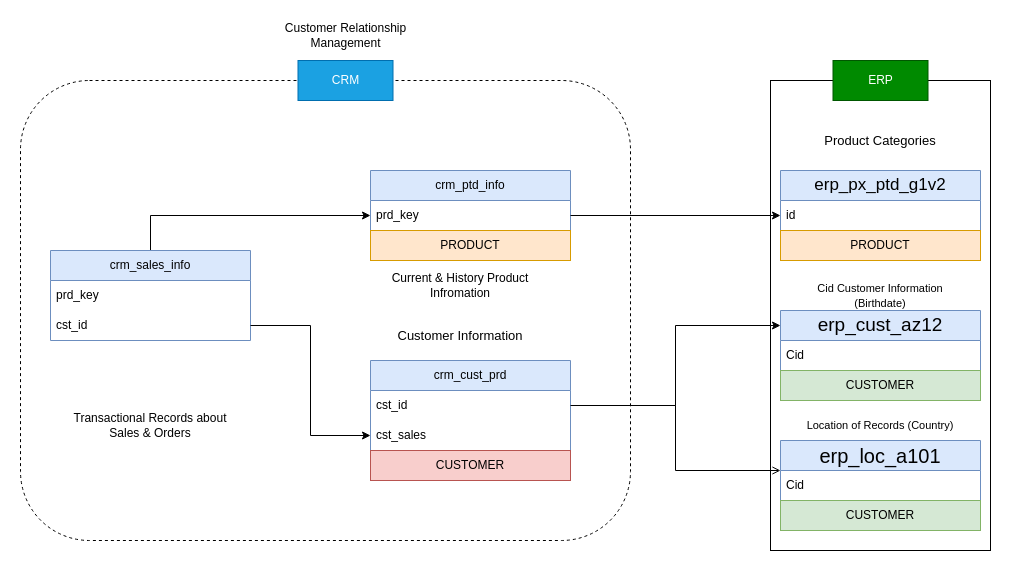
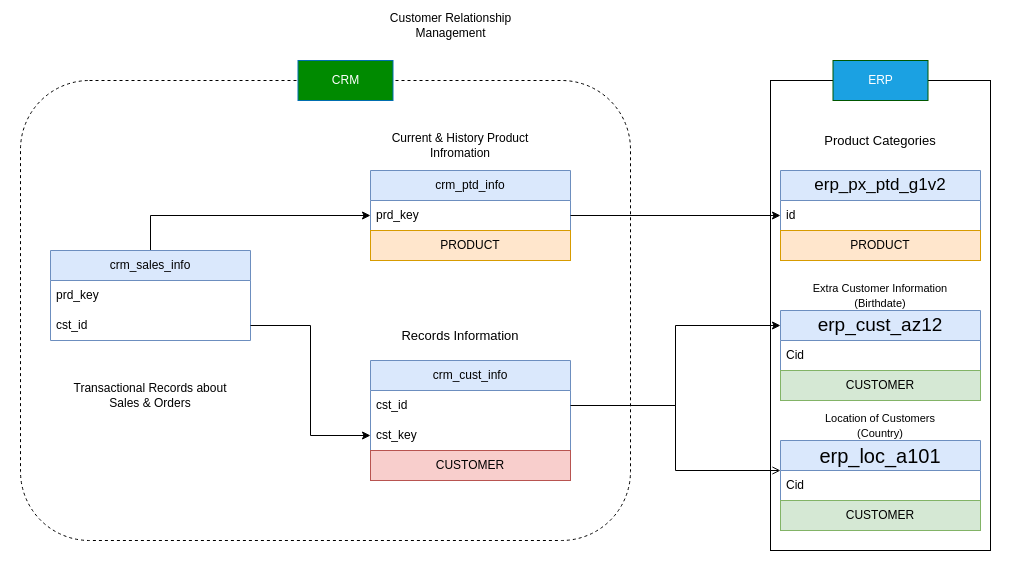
  <mxCell id="0" />
  <mxCell id="1" parent="0" />
  <mxCell id="2" value="" style="rounded=1;whiteSpace=wrap;html=1;fillColor=none;dashed=1;" vertex="1" parent="1"><mxGeometry x="20" y="80" width="610" height="460" as="geometry" /></mxCell>
  <mxCell id="3" style="edgeStyle=orthogonalEdgeStyle;rounded=0;orthogonalLoop=1;jettySize=auto;html=1;endArrow=open;" edge="1" parent="1" source="4" target="29"><mxGeometry relative="1" as="geometry" /></mxCell>
- <mxCell id="4" value="crm_cust_prd" style="swimlane;fontStyle=0;childLayout=stackLayout;horizontal=1;startSize=30;horizontalStack=0;resizeParent=1;resizeParentMax=0;resizeLast=0;collapsible=1;marginBottom=0;whiteSpace=wrap;html=1;fillColor=#dae8fc;strokeColor=#6c8ebf;" parent="1" vertex="1"><mxGeometry x="370" y="360" width="200" height="90" as="geometry" /></mxCell>
+ <mxCell id="4" value="crm_cust_info" style="swimlane;fontStyle=0;childLayout=stackLayout;horizontal=1;startSize=30;horizontalStack=0;resizeParent=1;resizeParentMax=0;resizeLast=0;collapsible=1;marginBottom=0;whiteSpace=wrap;html=1;fillColor=#dae8fc;strokeColor=#6c8ebf;" parent="1" vertex="1"><mxGeometry x="370" y="360" width="200" height="90" as="geometry" /></mxCell>
  <mxCell id="5" value="cst_id" style="text;strokeColor=none;fillColor=none;align=left;verticalAlign=middle;spacingLeft=4;spacingRight=4;overflow=hidden;points=[[0,0.5],[1,0.5]];portConstraint=eastwest;rotatable=0;whiteSpace=wrap;html=1;" parent="4" vertex="1"><mxGeometry y="30" width="200" height="30" as="geometry" /></mxCell>
- <mxCell id="6" value="cst_sales" style="text;strokeColor=none;fillColor=none;align=left;verticalAlign=middle;spacingLeft=4;spacingRight=4;overflow=hidden;points=[[0,0.5],[1,0.5]];portConstraint=eastwest;rotatable=0;whiteSpace=wrap;html=1;" parent="4" vertex="1"><mxGeometry y="60" width="200" height="30" as="geometry" /></mxCell>
+ <mxCell id="6" value="cst_key" style="text;strokeColor=none;fillColor=none;align=left;verticalAlign=middle;spacingLeft=4;spacingRight=4;overflow=hidden;points=[[0,0.5],[1,0.5]];portConstraint=eastwest;rotatable=0;whiteSpace=wrap;html=1;" parent="4" vertex="1"><mxGeometry y="60" width="200" height="30" as="geometry" /></mxCell>
  <mxCell id="7" value="CUSTOMER" style="rounded=0;whiteSpace=wrap;html=1;fillColor=#f8cecc;strokeColor=#b85450;" parent="1" vertex="1"><mxGeometry x="370" y="450" width="200" height="30" as="geometry" /></mxCell>
  <mxCell id="8" value="crm_ptd_info" style="swimlane;fontStyle=0;childLayout=stackLayout;horizontal=1;startSize=30;horizontalStack=0;resizeParent=1;resizeParentMax=0;resizeLast=0;collapsible=1;marginBottom=0;whiteSpace=wrap;html=1;fillColor=#dae8fc;strokeColor=#6c8ebf;" parent="1" vertex="1"><mxGeometry x="370" y="170" width="200" height="60" as="geometry" /></mxCell>
  <mxCell id="9" value="prd_key" style="text;strokeColor=none;fillColor=none;align=left;verticalAlign=middle;spacingLeft=4;spacingRight=4;overflow=hidden;points=[[0,0.5],[1,0.5]];portConstraint=eastwest;rotatable=0;whiteSpace=wrap;html=1;" parent="8" vertex="1"><mxGeometry y="30" width="200" height="30" as="geometry" /></mxCell>
  <mxCell id="10" value="PRODUCT" style="rounded=0;whiteSpace=wrap;html=1;fillColor=#ffe6cc;strokeColor=#d79b00;" parent="1" vertex="1"><mxGeometry x="370" y="230" width="200" height="30" as="geometry" /></mxCell>
  <mxCell id="11" style="edgeStyle=orthogonalEdgeStyle;rounded=0;orthogonalLoop=1;jettySize=auto;html=1;" edge="1" parent="1" source="12" target="9"><mxGeometry relative="1" as="geometry" /></mxCell>
  <mxCell id="12" value="crm_sales_info" style="swimlane;fontStyle=0;childLayout=stackLayout;horizontal=1;startSize=30;horizontalStack=0;resizeParent=1;resizeParentMax=0;resizeLast=0;collapsible=1;marginBottom=0;whiteSpace=wrap;html=1;fillColor=#dae8fc;strokeColor=#6c8ebf;" parent="1" vertex="1"><mxGeometry x="50" y="250" width="200" height="90" as="geometry" /></mxCell>
  <mxCell id="13" style="edgeStyle=none;html=1;" parent="12" source="14" target="12" edge="1"><mxGeometry relative="1" as="geometry" /></mxCell>
  <mxCell id="14" value="prd_key" style="text;strokeColor=none;fillColor=none;align=left;verticalAlign=middle;spacingLeft=4;spacingRight=4;overflow=hidden;points=[[0,0.5],[1,0.5]];portConstraint=eastwest;rotatable=0;whiteSpace=wrap;html=1;" parent="12" vertex="1"><mxGeometry y="30" width="200" height="30" as="geometry" /></mxCell>
  <mxCell id="15" value="cst_id" style="text;strokeColor=none;fillColor=none;align=left;verticalAlign=middle;spacingLeft=4;spacingRight=4;overflow=hidden;points=[[0,0.5],[1,0.5]];portConstraint=eastwest;rotatable=0;whiteSpace=wrap;html=1;" parent="12" vertex="1"><mxGeometry y="60" width="200" height="30" as="geometry" /></mxCell>
  <mxCell id="16" style="edgeStyle=orthogonalEdgeStyle;rounded=0;orthogonalLoop=1;jettySize=auto;html=1;" edge="1" parent="1" source="15" target="6"><mxGeometry relative="1" as="geometry" /></mxCell>
- <mxCell id="17" value="CRM" style="rounded=0;whiteSpace=wrap;html=1;fillColor=#1ba1e2;fontColor=#ffffff;strokeColor=#006EAF;" vertex="1" parent="1"><mxGeometry x="297.5" y="60" width="95" height="40" as="geometry" /></mxCell>
+ <mxCell id="17" value="CRM" style="rounded=0;whiteSpace=wrap;html=1;fillColor=#008a00;fontColor=#ffffff;strokeColor=#006EAF;" vertex="1" parent="1"><mxGeometry x="297.5" y="60" width="95" height="40" as="geometry" /></mxCell>
  <mxCell id="18" value="" style="rounded=0;whiteSpace=wrap;html=1;fillColor=none;" vertex="1" parent="1"><mxGeometry x="770" y="80" width="220" height="470" as="geometry" /></mxCell>
- <mxCell id="19" value="&lt;font&gt;Transactional Records about Sales &amp;amp; Orders&lt;/font&gt;" style="text;html=1;align=center;verticalAlign=middle;whiteSpace=wrap;rounded=0;" vertex="1" parent="1"><mxGeometry x="70" y="410" width="160" height="30" as="geometry" /></mxCell>
- <mxCell id="20" value="&lt;font&gt;Current &amp;amp; History Product Infromation&lt;/font&gt;" style="text;html=1;align=center;verticalAlign=middle;whiteSpace=wrap;rounded=0;" vertex="1" parent="1"><mxGeometry x="380" y="270" width="160" height="30" as="geometry" /></mxCell>
- <mxCell id="21" value="&lt;font style=&quot;font-size: 13px;&quot;&gt;Customer Information&lt;/font&gt;" style="text;html=1;align=center;verticalAlign=middle;whiteSpace=wrap;rounded=0;" vertex="1" parent="1"><mxGeometry x="380" y="320" width="160" height="30" as="geometry" /></mxCell>
+ <mxCell id="19" value="&lt;font&gt;Transactional Records about Sales &amp;amp; Orders&lt;/font&gt;" style="text;html=1;align=center;verticalAlign=middle;whiteSpace=wrap;rounded=0;" vertex="1" parent="1"><mxGeometry x="70" y="380" width="160" height="30" as="geometry" /></mxCell>
+ <mxCell id="20" value="&lt;font&gt;Current &amp;amp; History Product Infromation&lt;/font&gt;" style="text;html=1;align=center;verticalAlign=middle;whiteSpace=wrap;rounded=0;" vertex="1" parent="1"><mxGeometry x="380" y="130" width="160" height="30" as="geometry" /></mxCell>
+ <mxCell id="21" value="&lt;font style=&quot;font-size: 13px;&quot;&gt;Records Information&lt;/font&gt;" style="text;html=1;align=center;verticalAlign=middle;whiteSpace=wrap;rounded=0;" vertex="1" parent="1"><mxGeometry x="380" y="320" width="160" height="30" as="geometry" /></mxCell>
  <mxCell id="22" value="&lt;font style=&quot;font-size: 17px;&quot;&gt;erp_px_ptd_g1v2&lt;/font&gt;" style="swimlane;fontStyle=0;childLayout=stackLayout;horizontal=1;startSize=30;horizontalStack=0;resizeParent=1;resizeParentMax=0;resizeLast=0;collapsible=1;marginBottom=0;whiteSpace=wrap;html=1;fillColor=#dae8fc;strokeColor=#6c8ebf;" vertex="1" parent="1"><mxGeometry x="780" y="170" width="200" height="60" as="geometry" /></mxCell>
  <mxCell id="23" value="id" style="text;strokeColor=none;fillColor=none;align=left;verticalAlign=middle;spacingLeft=4;spacingRight=4;overflow=hidden;points=[[0,0.5],[1,0.5]];portConstraint=eastwest;rotatable=0;whiteSpace=wrap;html=1;" vertex="1" parent="22"><mxGeometry y="30" width="200" height="30" as="geometry" /></mxCell>
  <mxCell id="24" value="PRODUCT" style="rounded=0;whiteSpace=wrap;html=1;fillColor=#ffe6cc;strokeColor=#d79b00;" vertex="1" parent="1"><mxGeometry x="780" y="230" width="200" height="30" as="geometry" /></mxCell>
  <mxCell id="25" value="&lt;font style=&quot;font-size: 13px;&quot;&gt;Product Categories&lt;/font&gt;" style="text;html=1;align=center;verticalAlign=middle;whiteSpace=wrap;rounded=0;" vertex="1" parent="1"><mxGeometry x="800" y="125" width="160" height="30" as="geometry" /></mxCell>
  <mxCell id="26" value="&lt;font style=&quot;font-size: 19px;&quot;&gt;erp_cust_az12&lt;/font&gt;" style="swimlane;fontStyle=0;childLayout=stackLayout;horizontal=1;startSize=30;horizontalStack=0;resizeParent=1;resizeParentMax=0;resizeLast=0;collapsible=1;marginBottom=0;whiteSpace=wrap;html=1;fillColor=#dae8fc;strokeColor=#6c8ebf;" vertex="1" parent="1"><mxGeometry x="780" y="310" width="200" height="60" as="geometry" /></mxCell>
  <mxCell id="27" value="Cid" style="text;strokeColor=none;fillColor=none;align=left;verticalAlign=middle;spacingLeft=4;spacingRight=4;overflow=hidden;points=[[0,0.5],[1,0.5]];portConstraint=eastwest;rotatable=0;whiteSpace=wrap;html=1;" vertex="1" parent="26"><mxGeometry y="30" width="200" height="30" as="geometry" /></mxCell>
  <mxCell id="28" value="CUSTOMER" style="rounded=0;whiteSpace=wrap;html=1;fillColor=#d5e8d4;strokeColor=#82b366;" vertex="1" parent="1"><mxGeometry x="780" y="370" width="200" height="30" as="geometry" /></mxCell>
  <mxCell id="29" value="&lt;font style=&quot;font-size: 20px;&quot;&gt;erp_loc_a101&lt;/font&gt;" style="swimlane;fontStyle=0;childLayout=stackLayout;horizontal=1;startSize=30;horizontalStack=0;resizeParent=1;resizeParentMax=0;resizeLast=0;collapsible=1;marginBottom=0;whiteSpace=wrap;html=1;fillColor=#dae8fc;strokeColor=#6c8ebf;" vertex="1" parent="1"><mxGeometry x="780" y="440" width="200" height="60" as="geometry" /></mxCell>
  <mxCell id="30" value="Cid" style="text;strokeColor=none;fillColor=none;align=left;verticalAlign=middle;spacingLeft=4;spacingRight=4;overflow=hidden;points=[[0,0.5],[1,0.5]];portConstraint=eastwest;rotatable=0;whiteSpace=wrap;html=1;" vertex="1" parent="29"><mxGeometry y="30" width="200" height="30" as="geometry" /></mxCell>
  <mxCell id="31" value="CUSTOMER" style="rounded=0;whiteSpace=wrap;html=1;fillColor=#d5e8d4;strokeColor=#82b366;" vertex="1" parent="1"><mxGeometry x="780" y="500" width="200" height="30" as="geometry" /></mxCell>
- <mxCell id="32" value="&lt;font style=&quot;font-size: 11px;&quot;&gt;Cid Customer Information (Birthdate)&lt;/font&gt;" style="text;html=1;align=center;verticalAlign=middle;whiteSpace=wrap;rounded=0;" vertex="1" parent="1"><mxGeometry x="800" y="280" width="160" height="30" as="geometry" /></mxCell>
- <mxCell id="33" value="&lt;font style=&quot;font-size: 11px;&quot;&gt;Location of Records (Country)&lt;/font&gt;" style="text;html=1;align=center;verticalAlign=middle;whiteSpace=wrap;rounded=0;" vertex="1" parent="1"><mxGeometry x="800" y="410" width="160" height="30" as="geometry" /></mxCell>
+ <mxCell id="32" value="&lt;font style=&quot;font-size: 11px;&quot;&gt;Extra Customer Information (Birthdate)&lt;/font&gt;" style="text;html=1;align=center;verticalAlign=middle;whiteSpace=wrap;rounded=0;" vertex="1" parent="1"><mxGeometry x="800" y="280" width="160" height="30" as="geometry" /></mxCell>
+ <mxCell id="33" value="&lt;font style=&quot;font-size: 11px;&quot;&gt;Location of Customers (Country)&lt;/font&gt;" style="text;html=1;align=center;verticalAlign=middle;whiteSpace=wrap;rounded=0;" vertex="1" parent="1"><mxGeometry x="800" y="410" width="160" height="30" as="geometry" /></mxCell>
  <mxCell id="34" style="edgeStyle=orthogonalEdgeStyle;rounded=0;orthogonalLoop=1;jettySize=auto;html=1;entryX=0;entryY=0.5;entryDx=0;entryDy=0;" edge="1" parent="1" source="9" target="23"><mxGeometry relative="1" as="geometry" /></mxCell>
  <mxCell id="35" style="edgeStyle=orthogonalEdgeStyle;rounded=0;orthogonalLoop=1;jettySize=auto;html=1;entryX=0;entryY=0.25;entryDx=0;entryDy=0;" edge="1" parent="1" source="5" target="26"><mxGeometry relative="1" as="geometry" /></mxCell>
- <mxCell id="36" value="ERP" style="rounded=0;whiteSpace=wrap;html=1;fillColor=#008a00;fontColor=#ffffff;strokeColor=#005700;" vertex="1" parent="1"><mxGeometry x="832.5" y="60" width="95" height="40" as="geometry" /></mxCell>
- <mxCell id="37" value="&lt;font&gt;Customer Relationship Management&lt;/font&gt;" style="text;html=1;align=center;verticalAlign=middle;whiteSpace=wrap;rounded=0;" vertex="1" parent="1"><mxGeometry x="251.5" y="20" width="187" height="30" as="geometry" /></mxCell>
+ <mxCell id="36" value="ERP" style="rounded=0;whiteSpace=wrap;html=1;fillColor=#1ba1e2;fontColor=#ffffff;strokeColor=#005700;" vertex="1" parent="1"><mxGeometry x="832.5" y="60" width="95" height="40" as="geometry" /></mxCell>
+ <mxCell id="37" value="&lt;font&gt;Customer Relationship Management&lt;/font&gt;" style="text;html=1;align=center;verticalAlign=middle;whiteSpace=wrap;rounded=0;" vertex="1" parent="1"><mxGeometry x="356.5" y="10" width="187" height="30" as="geometry" /></mxCell>
